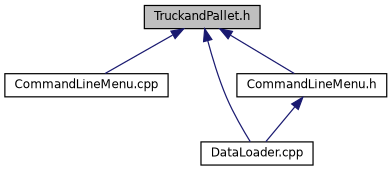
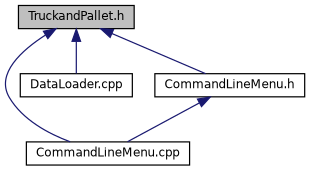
  digraph {
    node [color=black fillcolor=white fontname=Helvetica fontsize=10 shape=record style=filled]
    edge [color=midnightblue dir=back fontname=Helvetica fontsize=10 labelfontname=Helvetica labelfontsize=10 style=solid]
    n1 [fillcolor=grey75 fontcolor=black height=0.2 label="TruckandPallet.h" width=0.4]
    n2 [height=0.2 label="CommandLineMenu.cpp" width=0.4]
    n3 [height=0.2 label="DataLoader.cpp" width=0.4]
    n4 [height=0.2 label="CommandLineMenu.h" width=0.4]
    n1 -> n2
    n1 -> n3
    n1 -> n4
-   n4 -> n3
+   n4 -> n2
  }
